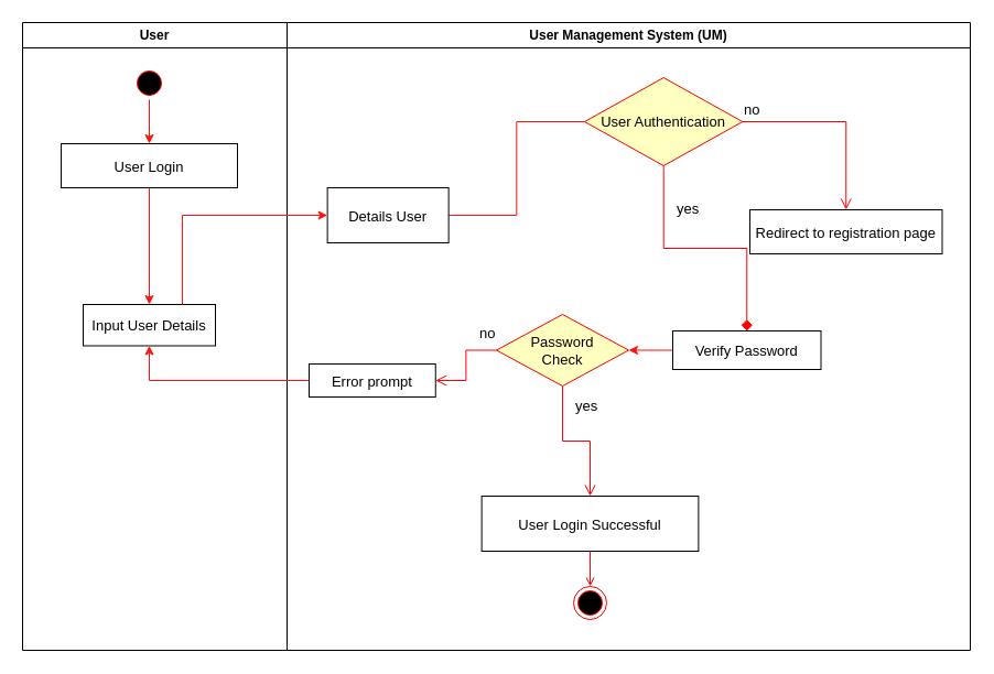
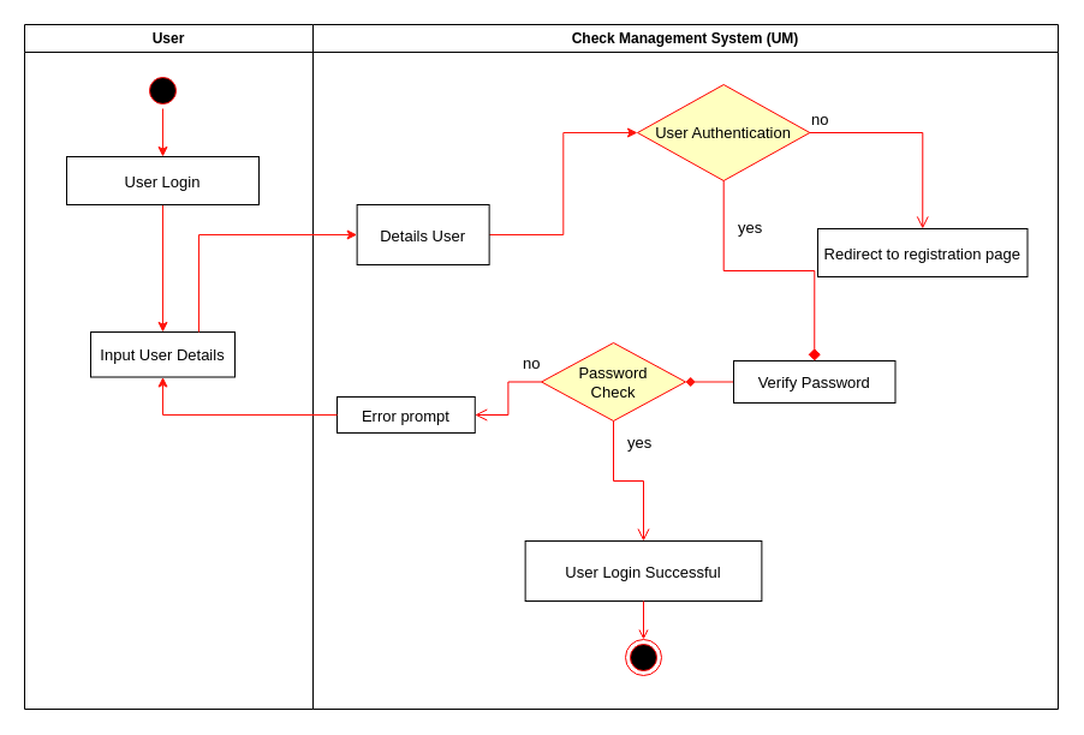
  <mxCell id="0" />
  <mxCell id="1" parent="0" />
  <mxCell id="2" value="User" style="swimlane;whiteSpace=wrap" vertex="1" parent="1"><mxGeometry x="20" y="20" width="240" height="570" as="geometry" /></mxCell>
  <mxCell id="3" style="edgeStyle=orthogonalEdgeStyle;rounded=0;orthogonalLoop=1;jettySize=auto;html=1;entryX=0.5;entryY=0;entryDx=0;entryDy=0;fontSize=13;strokeColor=#FF120A;" edge="1" parent="2" source="4" target="6"><mxGeometry relative="1" as="geometry" /></mxCell>
  <mxCell id="4" value="" style="ellipse;shape=startState;fillColor=#000000;strokeColor=#ff0000;" vertex="1" parent="2"><mxGeometry x="100" y="40" width="30" height="30" as="geometry" /></mxCell>
  <mxCell id="5" style="edgeStyle=orthogonalEdgeStyle;rounded=0;orthogonalLoop=1;jettySize=auto;html=1;entryX=0.5;entryY=0;entryDx=0;entryDy=0;fontSize=13;strokeColor=#FF120A;" edge="1" parent="2" source="6" target="7"><mxGeometry relative="1" as="geometry" /></mxCell>
  <mxCell id="6" value="User Login" style="fontSize=13;fontStyle=0" vertex="1" parent="2"><mxGeometry x="35" y="110" width="160" height="40" as="geometry" /></mxCell>
  <mxCell id="7" value="Input User Details" style="fontSize=13;" vertex="1" parent="2"><mxGeometry x="55" y="256" width="120" height="37.5" as="geometry" /></mxCell>
- <mxCell id="8" value="User Management System (UM)" style="swimlane;whiteSpace=wrap" vertex="1" parent="1"><mxGeometry x="260" y="20" width="620" height="570" as="geometry" /></mxCell>
- <mxCell id="9" style="edgeStyle=orthogonalEdgeStyle;rounded=0;orthogonalLoop=1;jettySize=auto;html=1;exitX=1;exitY=0.5;exitDx=0;exitDy=0;entryX=0;entryY=0.5;entryDx=0;entryDy=0;fontSize=13;strokeColor=#FF120A;endArrow=none;" edge="1" parent="8" source="10" target="16"><mxGeometry relative="1" as="geometry" /></mxCell>
+ <mxCell id="8" value="Check Management System (UM)" style="swimlane;whiteSpace=wrap" vertex="1" parent="1"><mxGeometry x="260" y="20" width="620" height="570" as="geometry" /></mxCell>
+ <mxCell id="9" style="edgeStyle=orthogonalEdgeStyle;rounded=0;orthogonalLoop=1;jettySize=auto;html=1;exitX=1;exitY=0.5;exitDx=0;exitDy=0;entryX=0;entryY=0.5;entryDx=0;entryDy=0;fontSize=13;strokeColor=#FF120A;" edge="1" parent="8" source="10" target="16"><mxGeometry relative="1" as="geometry" /></mxCell>
  <mxCell id="10" value="Details User" style="fontSize=13;" vertex="1" parent="8"><mxGeometry x="36.63" y="150" width="110" height="50" as="geometry" /></mxCell>
- <mxCell id="11" style="edgeStyle=orthogonalEdgeStyle;rounded=0;orthogonalLoop=1;jettySize=auto;html=1;entryX=1;entryY=0.5;entryDx=0;entryDy=0;fontSize=13;strokeColor=#FF120A;" edge="1" parent="8" source="12" target="19"><mxGeometry relative="1" as="geometry" /></mxCell>
+ <mxCell id="11" style="edgeStyle=orthogonalEdgeStyle;rounded=0;orthogonalLoop=1;jettySize=auto;html=1;entryX=1;entryY=0.5;entryDx=0;entryDy=0;fontSize=13;strokeColor=#FF120A;endArrow=diamond;" edge="1" parent="8" source="12" target="19"><mxGeometry relative="1" as="geometry" /></mxCell>
  <mxCell id="12" value="Verify Password" style="fontSize=13;" vertex="1" parent="8"><mxGeometry x="350" y="280" width="134.5" height="35" as="geometry" /></mxCell>
  <mxCell id="13" value="User Login Successful" style="fontSize=13;" vertex="1" parent="8"><mxGeometry x="176.63" y="430" width="196.75" height="50" as="geometry" /></mxCell>
  <mxCell id="14" value="" style="ellipse;shape=endState;fillColor=#000000;strokeColor=#ff0000" vertex="1" parent="8"><mxGeometry x="260" y="512" width="30" height="30" as="geometry" /></mxCell>
  <mxCell id="15" value="" style="endArrow=open;strokeColor=#FF0000;endFill=1;rounded=0" edge="1" parent="8" source="13" target="14"><mxGeometry relative="1" as="geometry" /></mxCell>
  <mxCell id="16" value="User Authentication" style="rhombus;whiteSpace=wrap;html=1;fillColor=#ffffc0;strokeColor=#ff0000;fontSize=13;" vertex="1" parent="8"><mxGeometry x="270" y="50" width="143.37" height="80" as="geometry" /></mxCell>
  <mxCell id="17" value="no" style="edgeStyle=orthogonalEdgeStyle;html=1;align=left;verticalAlign=bottom;endArrow=open;endSize=8;strokeColor=#ff0000;rounded=0;fontSize=13;entryX=0.5;entryY=0;entryDx=0;entryDy=0;" edge="1" source="16" parent="8" target="20"><mxGeometry x="-1" relative="1" as="geometry"><mxPoint x="370" y="120" as="targetPoint" /></mxGeometry></mxCell>
  <mxCell id="18" value="yes" style="edgeStyle=orthogonalEdgeStyle;html=1;align=left;verticalAlign=top;endArrow=diamond;endSize=8;strokeColor=#ff0000;rounded=0;fontSize=13;entryX=0.5;entryY=0;entryDx=0;entryDy=0;" edge="1" source="16" parent="8" target="12"><mxGeometry x="-0.781" y="10" relative="1" as="geometry"><mxPoint x="216.63" y="180" as="targetPoint" /><mxPoint as="offset" /></mxGeometry></mxCell>
  <mxCell id="19" value="Password&lt;br&gt;Check" style="rhombus;whiteSpace=wrap;html=1;fillColor=#ffffc0;strokeColor=#ff0000;fontSize=13;" vertex="1" parent="8"><mxGeometry x="190" y="265" width="120" height="65" as="geometry" /></mxCell>
  <mxCell id="20" value="Redirect to registration page" style="fontSize=13;" vertex="1" parent="8"><mxGeometry x="420" y="170" width="174.5" height="40" as="geometry" /></mxCell>
  <mxCell id="21" value="yes" style="edgeStyle=orthogonalEdgeStyle;html=1;align=left;verticalAlign=top;endArrow=open;endSize=8;strokeColor=#ff0000;rounded=0;fontSize=13;" edge="1" source="19" parent="8" target="13"><mxGeometry x="-0.941" y="10" relative="1" as="geometry"><mxPoint x="-115.789" y="370" as="targetPoint" /><mxPoint as="offset" /></mxGeometry></mxCell>
  <mxCell id="22" value="Error prompt" style="fontSize=13;" vertex="1" parent="8"><mxGeometry x="20" y="310" width="114.75" height="30" as="geometry" /></mxCell>
  <mxCell id="23" value="no" style="edgeStyle=orthogonalEdgeStyle;html=1;align=left;verticalAlign=bottom;endArrow=open;endSize=8;strokeColor=#ff0000;rounded=0;fontSize=13;entryX=1;entryY=0.5;entryDx=0;entryDy=0;" edge="1" source="19" parent="8" target="22"><mxGeometry x="-0.58" y="-5" relative="1" as="geometry"><mxPoint x="183" y="400" as="targetPoint" /><mxPoint as="offset" /></mxGeometry></mxCell>
  <mxCell id="24" style="edgeStyle=orthogonalEdgeStyle;rounded=0;orthogonalLoop=1;jettySize=auto;html=1;exitX=0.75;exitY=0;exitDx=0;exitDy=0;entryX=0;entryY=0.5;entryDx=0;entryDy=0;fontSize=13;strokeColor=#FF120A;" edge="1" parent="1" source="7" target="10"><mxGeometry relative="1" as="geometry" /></mxCell>
  <mxCell id="25" style="edgeStyle=orthogonalEdgeStyle;rounded=0;orthogonalLoop=1;jettySize=auto;html=1;entryX=0.5;entryY=1;entryDx=0;entryDy=0;fontSize=13;strokeColor=#FF120A;" edge="1" parent="1" source="22" target="7"><mxGeometry relative="1" as="geometry" /></mxCell>
